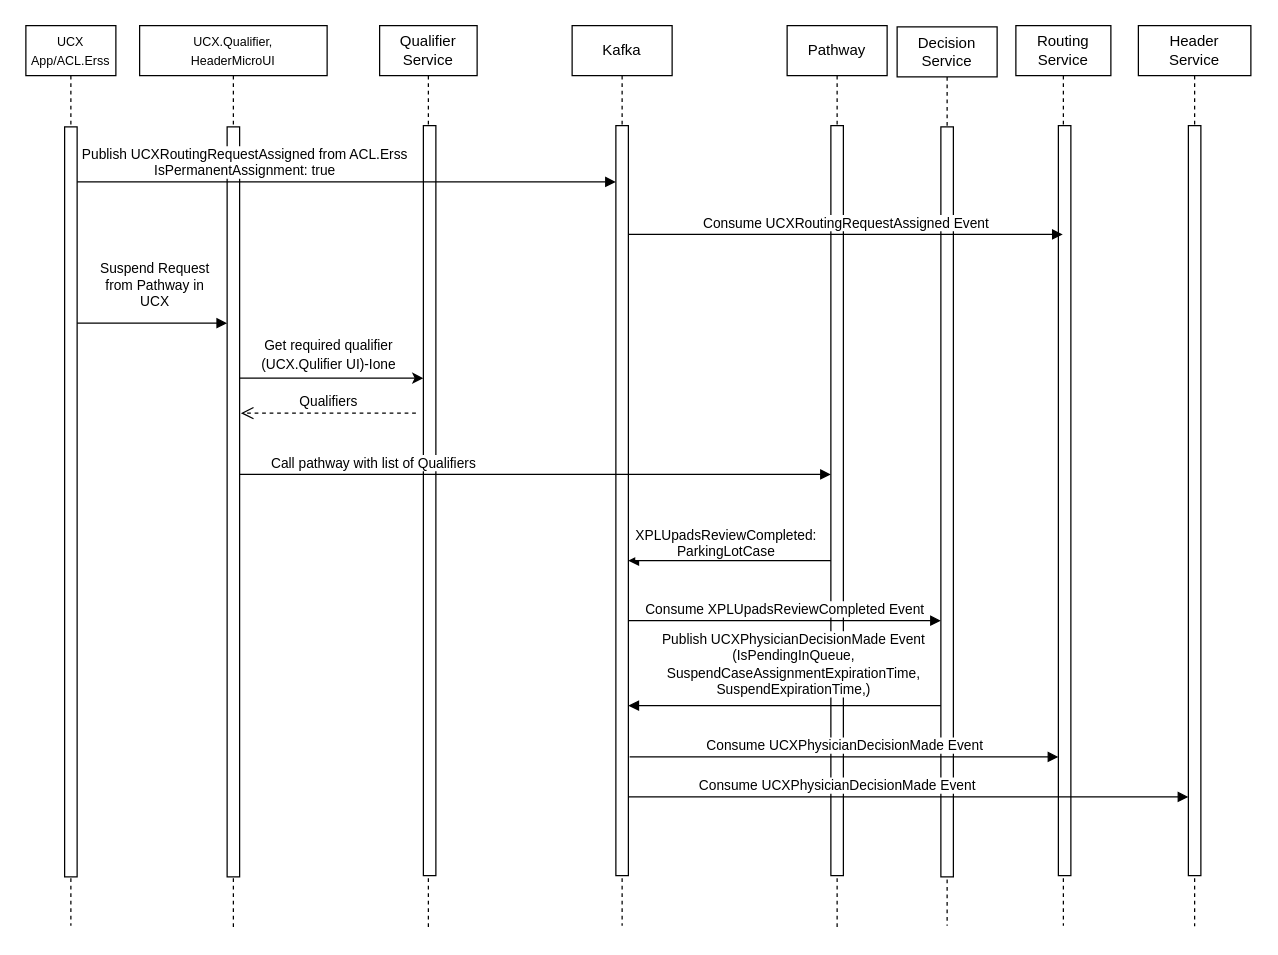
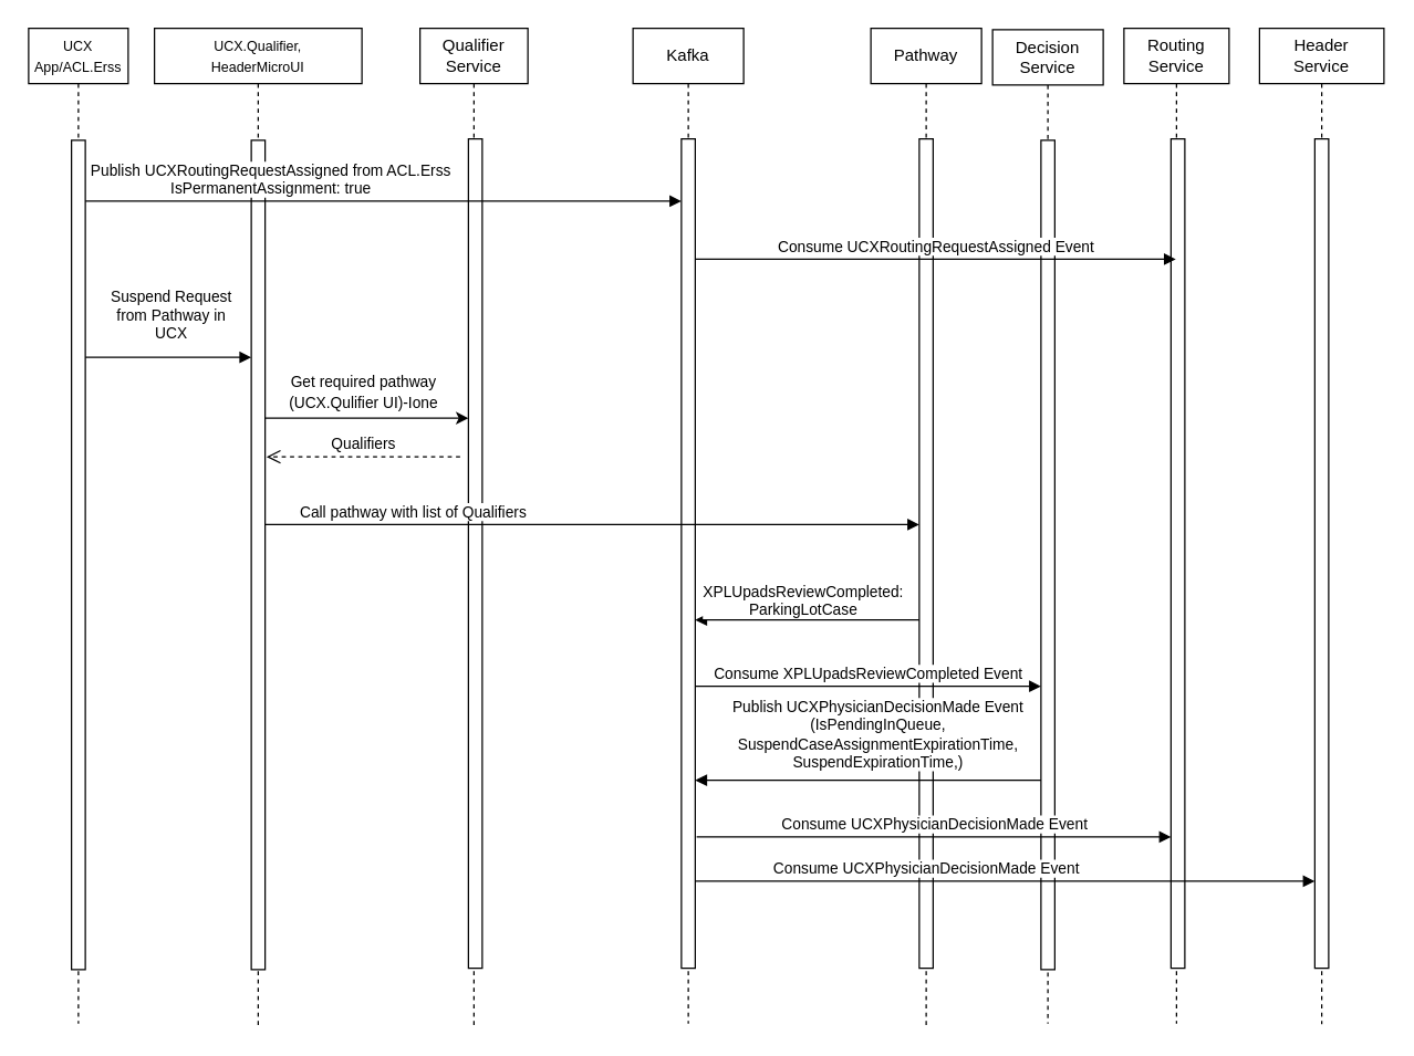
  <mxCell id="0" />
  <mxCell id="1" parent="0" />
  <mxCell id="2" value="&lt;span style=&quot;font-size: 10px;&quot;&gt;UCX App/ACL.Erss&lt;/span&gt;" style="shape=umlLifeline;perimeter=lifelinePerimeter;whiteSpace=wrap;html=1;container=0;dropTarget=0;collapsible=0;recursiveResize=0;outlineConnect=0;portConstraint=eastwest;newEdgeStyle={&quot;edgeStyle&quot;:&quot;elbowEdgeStyle&quot;,&quot;elbow&quot;:&quot;vertical&quot;,&quot;curved&quot;:0,&quot;rounded&quot;:0};" parent="1" vertex="1"><mxGeometry x="20" y="20" width="72" height="720" as="geometry" /></mxCell>
  <mxCell id="3" value="" style="html=1;points=[];perimeter=orthogonalPerimeter;outlineConnect=0;targetShapes=umlLifeline;portConstraint=eastwest;newEdgeStyle={&quot;edgeStyle&quot;:&quot;elbowEdgeStyle&quot;,&quot;elbow&quot;:&quot;vertical&quot;,&quot;curved&quot;:0,&quot;rounded&quot;:0};" parent="2" vertex="1"><mxGeometry x="31" y="81" width="10" height="600" as="geometry" /></mxCell>
  <mxCell id="4" value="Qualifier&lt;br style=&quot;border-color: var(--border-color);&quot;&gt;Service" style="shape=umlLifeline;perimeter=lifelinePerimeter;whiteSpace=wrap;html=1;container=0;dropTarget=0;collapsible=0;recursiveResize=0;outlineConnect=0;portConstraint=eastwest;newEdgeStyle={&quot;edgeStyle&quot;:&quot;elbowEdgeStyle&quot;,&quot;elbow&quot;:&quot;vertical&quot;,&quot;curved&quot;:0,&quot;rounded&quot;:0};" parent="1" vertex="1"><mxGeometry x="303" y="20" width="78" height="721" as="geometry" /></mxCell>
  <mxCell id="5" value="" style="html=1;points=[];perimeter=orthogonalPerimeter;outlineConnect=0;targetShapes=umlLifeline;portConstraint=eastwest;newEdgeStyle={&quot;edgeStyle&quot;:&quot;elbowEdgeStyle&quot;,&quot;elbow&quot;:&quot;vertical&quot;,&quot;curved&quot;:0,&quot;rounded&quot;:0};" parent="4" vertex="1"><mxGeometry x="35" y="80" width="10" height="600" as="geometry" /></mxCell>
  <mxCell id="6" value="Decision&lt;br&gt;Service" style="shape=umlLifeline;perimeter=lifelinePerimeter;whiteSpace=wrap;html=1;container=0;dropTarget=0;collapsible=0;recursiveResize=0;outlineConnect=0;portConstraint=eastwest;newEdgeStyle={&quot;edgeStyle&quot;:&quot;elbowEdgeStyle&quot;,&quot;elbow&quot;:&quot;vertical&quot;,&quot;curved&quot;:0,&quot;rounded&quot;:0};" parent="1" vertex="1"><mxGeometry x="717" y="21" width="80" height="719" as="geometry" /></mxCell>
  <mxCell id="7" value="" style="html=1;points=[];perimeter=orthogonalPerimeter;outlineConnect=0;targetShapes=umlLifeline;portConstraint=eastwest;newEdgeStyle={&quot;edgeStyle&quot;:&quot;elbowEdgeStyle&quot;,&quot;elbow&quot;:&quot;vertical&quot;,&quot;curved&quot;:0,&quot;rounded&quot;:0};" parent="6" vertex="1"><mxGeometry x="35" y="80" width="10" height="600" as="geometry" /></mxCell>
  <mxCell id="8" value="Kafka" style="shape=umlLifeline;perimeter=lifelinePerimeter;whiteSpace=wrap;html=1;container=0;dropTarget=0;collapsible=0;recursiveResize=0;outlineConnect=0;portConstraint=eastwest;newEdgeStyle={&quot;edgeStyle&quot;:&quot;elbowEdgeStyle&quot;,&quot;elbow&quot;:&quot;vertical&quot;,&quot;curved&quot;:0,&quot;rounded&quot;:0};" parent="1" vertex="1"><mxGeometry x="457" y="20" width="80" height="720" as="geometry" /></mxCell>
  <mxCell id="9" value="" style="html=1;points=[];perimeter=orthogonalPerimeter;outlineConnect=0;targetShapes=umlLifeline;portConstraint=eastwest;newEdgeStyle={&quot;edgeStyle&quot;:&quot;elbowEdgeStyle&quot;,&quot;elbow&quot;:&quot;vertical&quot;,&quot;curved&quot;:0,&quot;rounded&quot;:0};" parent="8" vertex="1"><mxGeometry x="35" y="80" width="10" height="600" as="geometry" /></mxCell>
  <mxCell id="10" value="Pathway" style="shape=umlLifeline;perimeter=lifelinePerimeter;whiteSpace=wrap;html=1;container=0;dropTarget=0;collapsible=0;recursiveResize=0;outlineConnect=0;portConstraint=eastwest;newEdgeStyle={&quot;edgeStyle&quot;:&quot;elbowEdgeStyle&quot;,&quot;elbow&quot;:&quot;vertical&quot;,&quot;curved&quot;:0,&quot;rounded&quot;:0};" parent="1" vertex="1"><mxGeometry x="629" y="20" width="80" height="722" as="geometry" /></mxCell>
  <mxCell id="11" value="" style="html=1;points=[];perimeter=orthogonalPerimeter;outlineConnect=0;targetShapes=umlLifeline;portConstraint=eastwest;newEdgeStyle={&quot;edgeStyle&quot;:&quot;elbowEdgeStyle&quot;,&quot;elbow&quot;:&quot;vertical&quot;,&quot;curved&quot;:0,&quot;rounded&quot;:0};" parent="10" vertex="1"><mxGeometry x="35" y="80" width="10" height="600" as="geometry" /></mxCell>
  <mxCell id="12" value="Qualifiers" style="html=1;verticalAlign=bottom;endArrow=open;dashed=1;endSize=8;edgeStyle=elbowEdgeStyle;elbow=vertical;curved=0;rounded=0;" parent="1" edge="1"><mxGeometry relative="1" as="geometry"><mxPoint x="192" y="330" as="targetPoint" /><Array as="points"><mxPoint x="214" y="330" /></Array><mxPoint x="332" y="330" as="sourcePoint" /></mxGeometry></mxCell>
  <mxCell id="13" value="Publish UCXPhysicianDecisionMade Event&lt;br&gt;(IsPendingInQueue,&lt;br style=&quot;border-color: var(--border-color);&quot;&gt;SuspendCaseAssignmentExpirationTime,&lt;br&gt;SuspendExpirationTime,)" style="html=1;verticalAlign=bottom;endArrow=block;edgeStyle=elbowEdgeStyle;elbow=horizontal;curved=0;rounded=0;" parent="1" edge="1"><mxGeometry x="-0.056" y="-4" relative="1" as="geometry"><mxPoint x="752" y="564" as="sourcePoint" /><Array as="points" /><mxPoint x="502" y="564" as="targetPoint" /><mxPoint as="offset" /></mxGeometry></mxCell>
  <mxCell id="14" value="&lt;div&gt;Consume XPLUpadsReviewCompleted Event&lt;/div&gt;" style="html=1;verticalAlign=bottom;endArrow=block;edgeStyle=elbowEdgeStyle;elbow=vertical;curved=0;rounded=0;" parent="1" edge="1"><mxGeometry relative="1" as="geometry"><mxPoint x="502" y="496" as="sourcePoint" /><Array as="points"><mxPoint x="566" y="496" /></Array><mxPoint x="752" y="496" as="targetPoint" /></mxGeometry></mxCell>
  <mxCell id="15" value="&lt;span style=&quot;font-size: 10px;&quot;&gt;UCX.Qualifier,&lt;br&gt;HeaderMicroUI&lt;br&gt;&lt;/span&gt;" style="shape=umlLifeline;perimeter=lifelinePerimeter;whiteSpace=wrap;html=1;container=0;dropTarget=0;collapsible=0;recursiveResize=0;outlineConnect=0;portConstraint=eastwest;newEdgeStyle={&quot;edgeStyle&quot;:&quot;elbowEdgeStyle&quot;,&quot;elbow&quot;:&quot;vertical&quot;,&quot;curved&quot;:0,&quot;rounded&quot;:0};" parent="1" vertex="1"><mxGeometry x="111" y="20" width="150" height="721" as="geometry" /></mxCell>
  <mxCell id="16" value="" style="html=1;points=[];perimeter=orthogonalPerimeter;outlineConnect=0;targetShapes=umlLifeline;portConstraint=eastwest;newEdgeStyle={&quot;edgeStyle&quot;:&quot;elbowEdgeStyle&quot;,&quot;elbow&quot;:&quot;vertical&quot;,&quot;curved&quot;:0,&quot;rounded&quot;:0};" parent="15" vertex="1"><mxGeometry x="70" y="81" width="10" height="600" as="geometry" /></mxCell>
  <mxCell id="17" value="Suspend Request &lt;br&gt;from Pathway in&lt;br&gt;UCX" style="html=1;verticalAlign=bottom;endArrow=block;edgeStyle=elbowEdgeStyle;elbow=vertical;curved=0;rounded=0;" parent="1" edge="1"><mxGeometry x="0.05" y="8" relative="1" as="geometry"><mxPoint x="61" y="258" as="sourcePoint" /><Array as="points"><mxPoint x="163" y="258" /></Array><mxPoint x="181" y="258" as="targetPoint" /><mxPoint x="-1" as="offset" /></mxGeometry></mxCell>
  <mxCell id="18" value="Routing&lt;br&gt;Service" style="shape=umlLifeline;perimeter=lifelinePerimeter;whiteSpace=wrap;html=1;container=0;dropTarget=0;collapsible=0;recursiveResize=0;outlineConnect=0;portConstraint=eastwest;newEdgeStyle={&quot;edgeStyle&quot;:&quot;elbowEdgeStyle&quot;,&quot;elbow&quot;:&quot;vertical&quot;,&quot;curved&quot;:0,&quot;rounded&quot;:0};" parent="1" vertex="1"><mxGeometry x="812" y="20" width="76" height="720" as="geometry" /></mxCell>
  <mxCell id="19" value="" style="html=1;points=[];perimeter=orthogonalPerimeter;outlineConnect=0;targetShapes=umlLifeline;portConstraint=eastwest;newEdgeStyle={&quot;edgeStyle&quot;:&quot;elbowEdgeStyle&quot;,&quot;elbow&quot;:&quot;vertical&quot;,&quot;curved&quot;:0,&quot;rounded&quot;:0};" parent="18" vertex="1"><mxGeometry x="34" y="80" width="10" height="600" as="geometry" /></mxCell>
  <mxCell id="20" value="Header&lt;br&gt;Service" style="shape=umlLifeline;perimeter=lifelinePerimeter;whiteSpace=wrap;html=1;container=0;dropTarget=0;collapsible=0;recursiveResize=0;outlineConnect=0;portConstraint=eastwest;newEdgeStyle={&quot;edgeStyle&quot;:&quot;elbowEdgeStyle&quot;,&quot;elbow&quot;:&quot;vertical&quot;,&quot;curved&quot;:0,&quot;rounded&quot;:0};" parent="1" vertex="1"><mxGeometry x="910" y="20" width="90" height="720.5" as="geometry" /></mxCell>
  <mxCell id="21" value="" style="html=1;points=[];perimeter=orthogonalPerimeter;outlineConnect=0;targetShapes=umlLifeline;portConstraint=eastwest;newEdgeStyle={&quot;edgeStyle&quot;:&quot;elbowEdgeStyle&quot;,&quot;elbow&quot;:&quot;vertical&quot;,&quot;curved&quot;:0,&quot;rounded&quot;:0};" parent="20" vertex="1"><mxGeometry x="40" y="80" width="10" height="600" as="geometry" /></mxCell>
  <mxCell id="22" value="" style="endArrow=classic;html=1;rounded=0;" parent="1" edge="1"><mxGeometry width="50" height="50" relative="1" as="geometry"><mxPoint x="191" y="302" as="sourcePoint" /><mxPoint x="338" y="302" as="targetPoint" /></mxGeometry></mxCell>
- <mxCell id="23" value="&lt;font style=&quot;font-size: 11px;&quot;&gt;Get required qualifier&lt;br style=&quot;border-color: var(--border-color);&quot;&gt;&lt;span style=&quot;background-color: rgb(255, 255, 255);&quot;&gt;(UCX.Qulifier UI)-Ione&lt;/span&gt;&lt;/font&gt;" style="text;html=1;align=center;verticalAlign=middle;resizable=0;points=[];autosize=1;strokeColor=none;fillColor=none;" parent="1" vertex="1"><mxGeometry x="197" y="263" width="130" height="40" as="geometry" /></mxCell>
+ <mxCell id="23" value="&lt;font style=&quot;font-size: 11px;&quot;&gt;Get required pathway&lt;br style=&quot;border-color: var(--border-color);&quot;&gt;&lt;span style=&quot;background-color: rgb(255, 255, 255);&quot;&gt;(UCX.Qulifier UI)-Ione&lt;/span&gt;&lt;/font&gt;" style="text;html=1;align=center;verticalAlign=middle;resizable=0;points=[];autosize=1;strokeColor=none;fillColor=none;" parent="1" vertex="1"><mxGeometry x="197" y="263" width="130" height="40" as="geometry" /></mxCell>
  <mxCell id="24" value="Call pathway with list of Qualifiers" style="html=1;verticalAlign=bottom;endArrow=block;edgeStyle=elbowEdgeStyle;elbow=vertical;curved=0;rounded=0;" parent="1" edge="1"><mxGeometry x="-0.546" relative="1" as="geometry"><mxPoint x="191" y="379" as="sourcePoint" /><Array as="points"><mxPoint x="400" y="379" /></Array><mxPoint x="664" y="379" as="targetPoint" /><mxPoint as="offset" /></mxGeometry></mxCell>
  <mxCell id="25" value="&lt;div&gt;Consume UCXPhysicianDecisionMade Event&lt;/div&gt;" style="html=1;verticalAlign=bottom;endArrow=block;edgeStyle=elbowEdgeStyle;elbow=vertical;curved=0;rounded=0;" parent="1" edge="1"><mxGeometry relative="1" as="geometry"><mxPoint x="503" y="605" as="sourcePoint" /><Array as="points"><mxPoint x="567" y="605" /></Array><mxPoint x="846" y="605" as="targetPoint" /></mxGeometry></mxCell>
  <mxCell id="26" value="&lt;div&gt;Consume UCXPhysicianDecisionMade Event&lt;/div&gt;" style="html=1;verticalAlign=bottom;endArrow=block;edgeStyle=elbowEdgeStyle;elbow=vertical;curved=0;rounded=0;" parent="1" edge="1"><mxGeometry x="-0.255" relative="1" as="geometry"><mxPoint x="502" y="637" as="sourcePoint" /><Array as="points"><mxPoint x="566" y="637" /></Array><mxPoint x="950" y="637" as="targetPoint" /><mxPoint as="offset" /></mxGeometry></mxCell>
  <mxCell id="27" value="Publish UCXRoutingRequestAssigned from ACL.Erss&lt;br&gt;IsPermanentAssignment: true" style="html=1;verticalAlign=bottom;endArrow=block;edgeStyle=elbowEdgeStyle;elbow=vertical;curved=0;rounded=0;" parent="1" target="9" edge="1"><mxGeometry x="-0.379" relative="1" as="geometry"><mxPoint x="61" y="145" as="sourcePoint" /><Array as="points"><mxPoint x="164" y="145" /></Array><mxPoint x="517" y="145" as="targetPoint" /><mxPoint as="offset" /></mxGeometry></mxCell>
  <mxCell id="28" value="&lt;div&gt;Consume UCXRoutingRequestAssigned&amp;nbsp;Event&lt;/div&gt;" style="html=1;verticalAlign=bottom;endArrow=block;edgeStyle=elbowEdgeStyle;elbow=vertical;curved=0;rounded=0;" parent="1" edge="1"><mxGeometry relative="1" as="geometry"><mxPoint x="502" y="187" as="sourcePoint" /><Array as="points"><mxPoint x="573" y="187" /></Array><mxPoint x="849.5" y="187" as="targetPoint" /></mxGeometry></mxCell>
  <mxCell id="29" value="XPLUpadsReviewCompleted: &lt;br&gt;ParkingLotCase" style="html=1;verticalAlign=bottom;endArrow=block;edgeStyle=elbowEdgeStyle;elbow=horizontal;curved=0;rounded=0;" parent="1" edge="1"><mxGeometry x="0.037" y="2" relative="1" as="geometry"><mxPoint x="664" y="448" as="sourcePoint" /><Array as="points"><mxPoint x="580" y="448" /></Array><mxPoint x="502" y="448" as="targetPoint" /><mxPoint as="offset" /></mxGeometry></mxCell>
